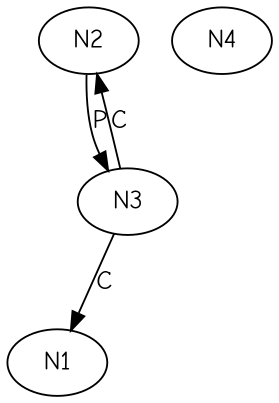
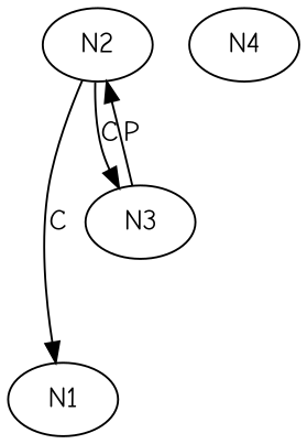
  digraph {
    fontname="Comic Neue"
    node [fontname="Comic Neue"]
    edge [fontname="Comic Neue"]
    n1 [label=N1]
    n2 [label=N2]
    n3 [label=N3]
    n4 [label=N4]
-   n3 -> n1 [label=C]
-   n2 -> n3 [label=P]
-   n3 -> n2 [label=C]
+   n2 -> n1 [label=C]
+   n2 -> n3 [label=C]
+   n3 -> n2 [label=P]
  }
